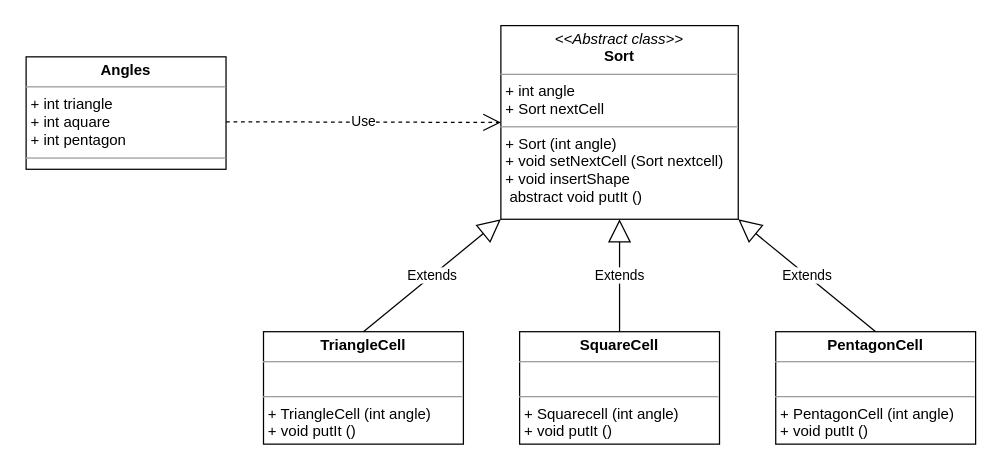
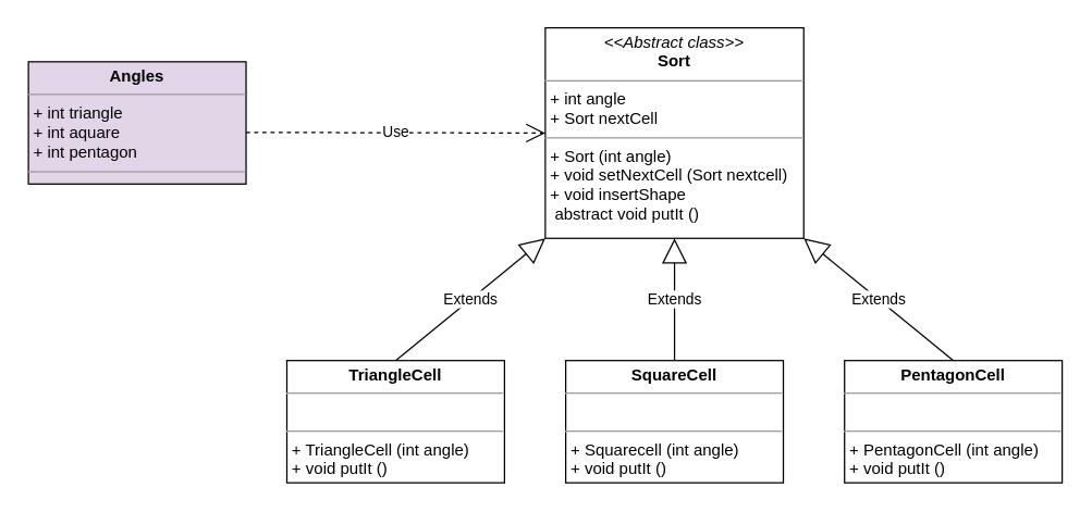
  <mxCell id="0" />
  <mxCell id="1" parent="0" />
- <mxCell id="2" value="&lt;p style=&quot;margin:0px;margin-top:4px;text-align:center;&quot;&gt;&lt;b&gt;Angles&lt;/b&gt;&lt;/p&gt;&lt;hr size=&quot;1&quot;&gt;&lt;p style=&quot;margin:0px;margin-left:4px;&quot;&gt;+ int triangle&lt;/p&gt;&lt;p style=&quot;margin:0px;margin-left:4px;&quot;&gt;+ int aquare&lt;/p&gt;&lt;p style=&quot;margin:0px;margin-left:4px;&quot;&gt;+ int pentagon&lt;/p&gt;&lt;hr size=&quot;1&quot;&gt;&lt;p style=&quot;margin:0px;margin-left:4px;&quot;&gt;&lt;br&gt;&lt;/p&gt;" style="verticalAlign=top;align=left;overflow=fill;fontSize=12;fontFamily=Helvetica;html=1;" vertex="1" parent="1"><mxGeometry x="20" y="45" width="160" height="90" as="geometry" /></mxCell>
+ <mxCell id="2" value="&lt;p style=&quot;margin:0px;margin-top:4px;text-align:center;&quot;&gt;&lt;b&gt;Angles&lt;/b&gt;&lt;/p&gt;&lt;hr size=&quot;1&quot;&gt;&lt;p style=&quot;margin:0px;margin-left:4px;&quot;&gt;+ int triangle&lt;/p&gt;&lt;p style=&quot;margin:0px;margin-left:4px;&quot;&gt;+ int aquare&lt;/p&gt;&lt;p style=&quot;margin:0px;margin-left:4px;&quot;&gt;+ int pentagon&lt;/p&gt;&lt;hr size=&quot;1&quot;&gt;&lt;p style=&quot;margin:0px;margin-left:4px;&quot;&gt;&lt;br&gt;&lt;/p&gt;" style="verticalAlign=top;align=left;overflow=fill;fontSize=12;fontFamily=Helvetica;html=1;fillColor=#e1d5e7;" vertex="1" parent="1"><mxGeometry x="20" y="45" width="160" height="90" as="geometry" /></mxCell>
  <mxCell id="3" value="&lt;p style=&quot;margin:0px;margin-top:4px;text-align:center;&quot;&gt;&lt;i&gt;&amp;lt;&amp;lt;Abstract class&amp;gt;&amp;gt;&lt;/i&gt;&lt;br&gt;&lt;b&gt;Sort&lt;/b&gt;&lt;/p&gt;&lt;hr size=&quot;1&quot;&gt;&lt;p style=&quot;margin:0px;margin-left:4px;&quot;&gt;+ int angle&lt;br&gt;+ Sort nextCell&lt;/p&gt;&lt;hr size=&quot;1&quot;&gt;&lt;p style=&quot;margin:0px;margin-left:4px;&quot;&gt;+ Sort (int angle)&lt;br&gt;+ void setNextCell (Sort nextcell)&lt;/p&gt;&lt;p style=&quot;margin:0px;margin-left:4px;&quot;&gt;+ void insertShape&lt;/p&gt;&lt;p style=&quot;margin:0px;margin-left:4px;&quot;&gt;&amp;nbsp;abstract void putIt ()&lt;/p&gt;" style="verticalAlign=top;align=left;overflow=fill;fontSize=12;fontFamily=Helvetica;html=1;" vertex="1" parent="1"><mxGeometry x="400" y="20" width="190" height="155" as="geometry" /></mxCell>
  <mxCell id="4" value="&lt;p style=&quot;margin:0px;margin-top:4px;text-align:center;&quot;&gt;&lt;b&gt;PentagonCell&lt;/b&gt;&lt;/p&gt;&lt;hr size=&quot;1&quot;&gt;&lt;p style=&quot;margin:0px;margin-left:4px;&quot;&gt;&lt;br&gt;&lt;/p&gt;&lt;hr size=&quot;1&quot;&gt;&lt;p style=&quot;margin:0px;margin-left:4px;&quot;&gt;+ PentagonCell (int angle)&lt;/p&gt;&lt;p style=&quot;margin:0px;margin-left:4px;&quot;&gt;+ void putIt ()&lt;/p&gt;" style="verticalAlign=top;align=left;overflow=fill;fontSize=12;fontFamily=Helvetica;html=1;" vertex="1" parent="1"><mxGeometry x="620" y="265" width="160" height="90" as="geometry" /></mxCell>
  <mxCell id="5" value="&lt;p style=&quot;margin:0px;margin-top:4px;text-align:center;&quot;&gt;&lt;b&gt;SquareCell&lt;/b&gt;&lt;/p&gt;&lt;hr size=&quot;1&quot;&gt;&lt;p style=&quot;margin:0px;margin-left:4px;&quot;&gt;&lt;br&gt;&lt;/p&gt;&lt;hr size=&quot;1&quot;&gt;&lt;p style=&quot;margin:0px;margin-left:4px;&quot;&gt;+ Squarecell (int angle)&lt;/p&gt;&lt;p style=&quot;margin:0px;margin-left:4px;&quot;&gt;+ void putIt ()&lt;/p&gt;" style="verticalAlign=top;align=left;overflow=fill;fontSize=12;fontFamily=Helvetica;html=1;" vertex="1" parent="1"><mxGeometry x="415" y="265" width="160" height="90" as="geometry" /></mxCell>
  <mxCell id="6" value="&lt;p style=&quot;margin:0px;margin-top:4px;text-align:center;&quot;&gt;&lt;b&gt;TriangleCell&lt;/b&gt;&lt;/p&gt;&lt;hr size=&quot;1&quot;&gt;&lt;p style=&quot;margin:0px;margin-left:4px;&quot;&gt;&lt;br&gt;&lt;/p&gt;&lt;hr size=&quot;1&quot;&gt;&lt;p style=&quot;margin:0px;margin-left:4px;&quot;&gt;+ TriangleCell (int angle&lt;span style=&quot;background-color: initial;&quot;&gt;)&lt;/span&gt;&lt;/p&gt;&lt;p style=&quot;margin:0px;margin-left:4px;&quot;&gt;&lt;span style=&quot;background-color: initial;&quot;&gt;+ void putIt ()&lt;/span&gt;&lt;/p&gt;" style="verticalAlign=top;align=left;overflow=fill;fontSize=12;fontFamily=Helvetica;html=1;" vertex="1" parent="1"><mxGeometry x="210" y="265" width="160" height="90" as="geometry" /></mxCell>
  <mxCell id="7" value="Extends" style="endArrow=block;endSize=16;endFill=0;html=1;rounded=0;entryX=1;entryY=1;entryDx=0;entryDy=0;exitX=0.5;exitY=0;exitDx=0;exitDy=0;" edge="1" parent="1" source="4" target="3"><mxGeometry width="160" relative="1" as="geometry"><mxPoint x="310" y="385" as="sourcePoint" /><mxPoint x="470" y="385" as="targetPoint" /></mxGeometry></mxCell>
  <mxCell id="8" value="Extends" style="endArrow=block;endSize=16;endFill=0;html=1;rounded=0;exitX=0.5;exitY=0;exitDx=0;exitDy=0;entryX=0.5;entryY=1;entryDx=0;entryDy=0;" edge="1" parent="1" source="5" target="3"><mxGeometry width="160" relative="1" as="geometry"><mxPoint x="460" y="205" as="sourcePoint" /><mxPoint x="620" y="205" as="targetPoint" /></mxGeometry></mxCell>
  <mxCell id="9" value="Extends" style="endArrow=block;endSize=16;endFill=0;html=1;rounded=0;exitX=0.5;exitY=0;exitDx=0;exitDy=0;entryX=0;entryY=1;entryDx=0;entryDy=0;" edge="1" parent="1" source="6" target="3"><mxGeometry width="160" relative="1" as="geometry"><mxPoint x="240" y="195" as="sourcePoint" /><mxPoint x="400" y="195" as="targetPoint" /><Array as="points" /></mxGeometry></mxCell>
  <mxCell id="10" value="Use" style="endArrow=open;endSize=12;dashed=1;html=1;rounded=0;entryX=0;entryY=0.5;entryDx=0;entryDy=0;" edge="1" parent="1" target="3"><mxGeometry width="160" relative="1" as="geometry"><mxPoint x="180" y="97" as="sourcePoint" /><mxPoint x="210" y="175" as="targetPoint" /></mxGeometry></mxCell>
